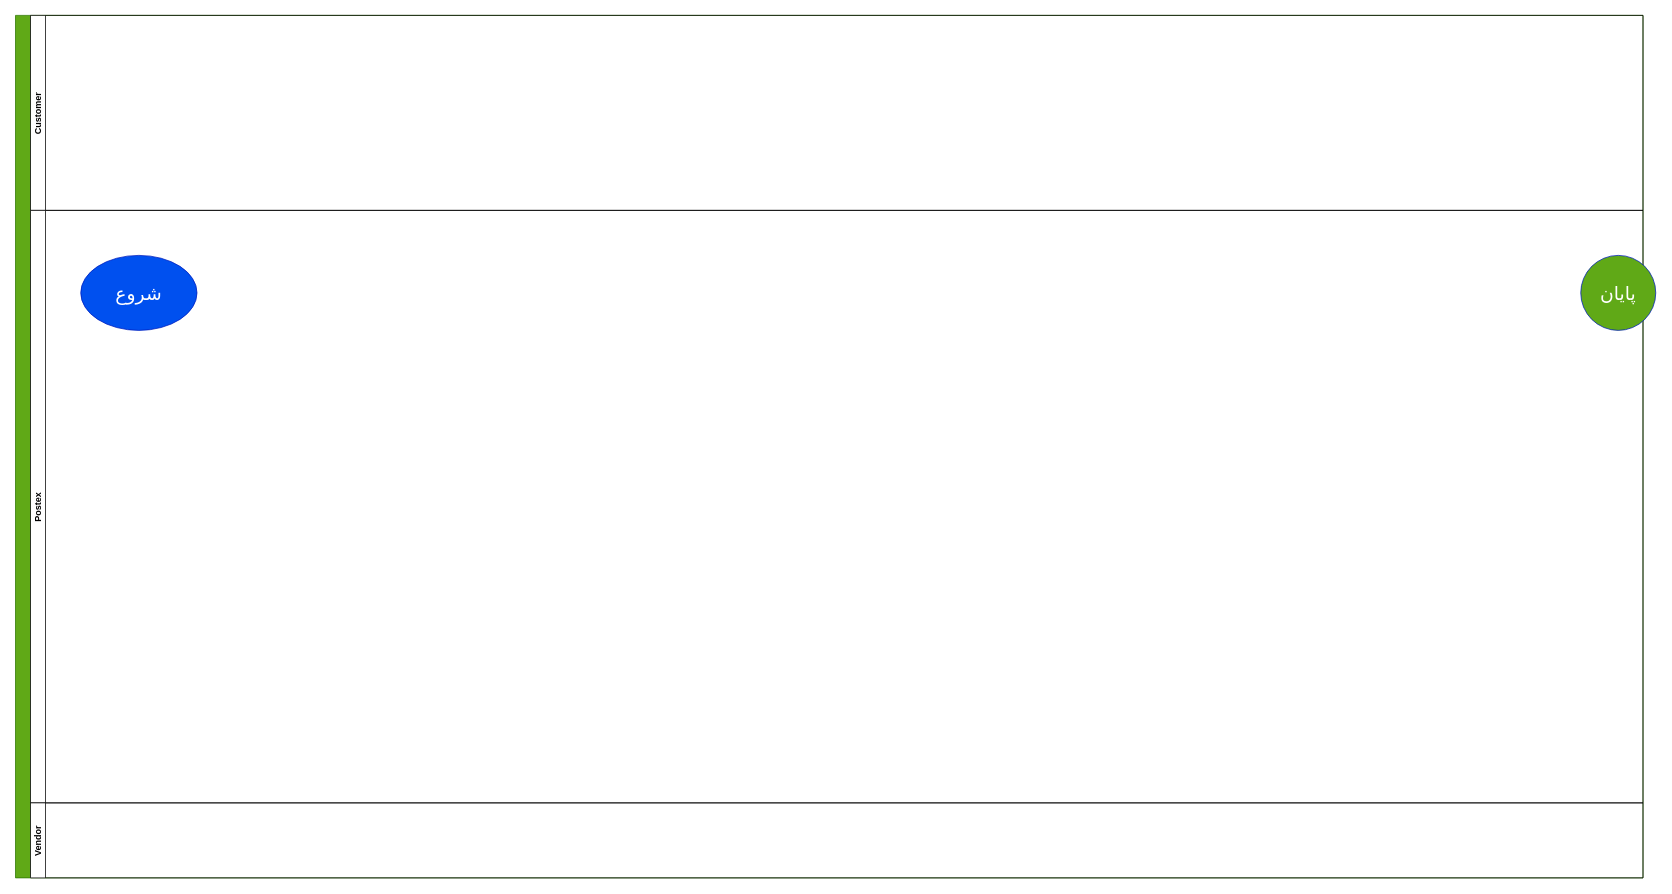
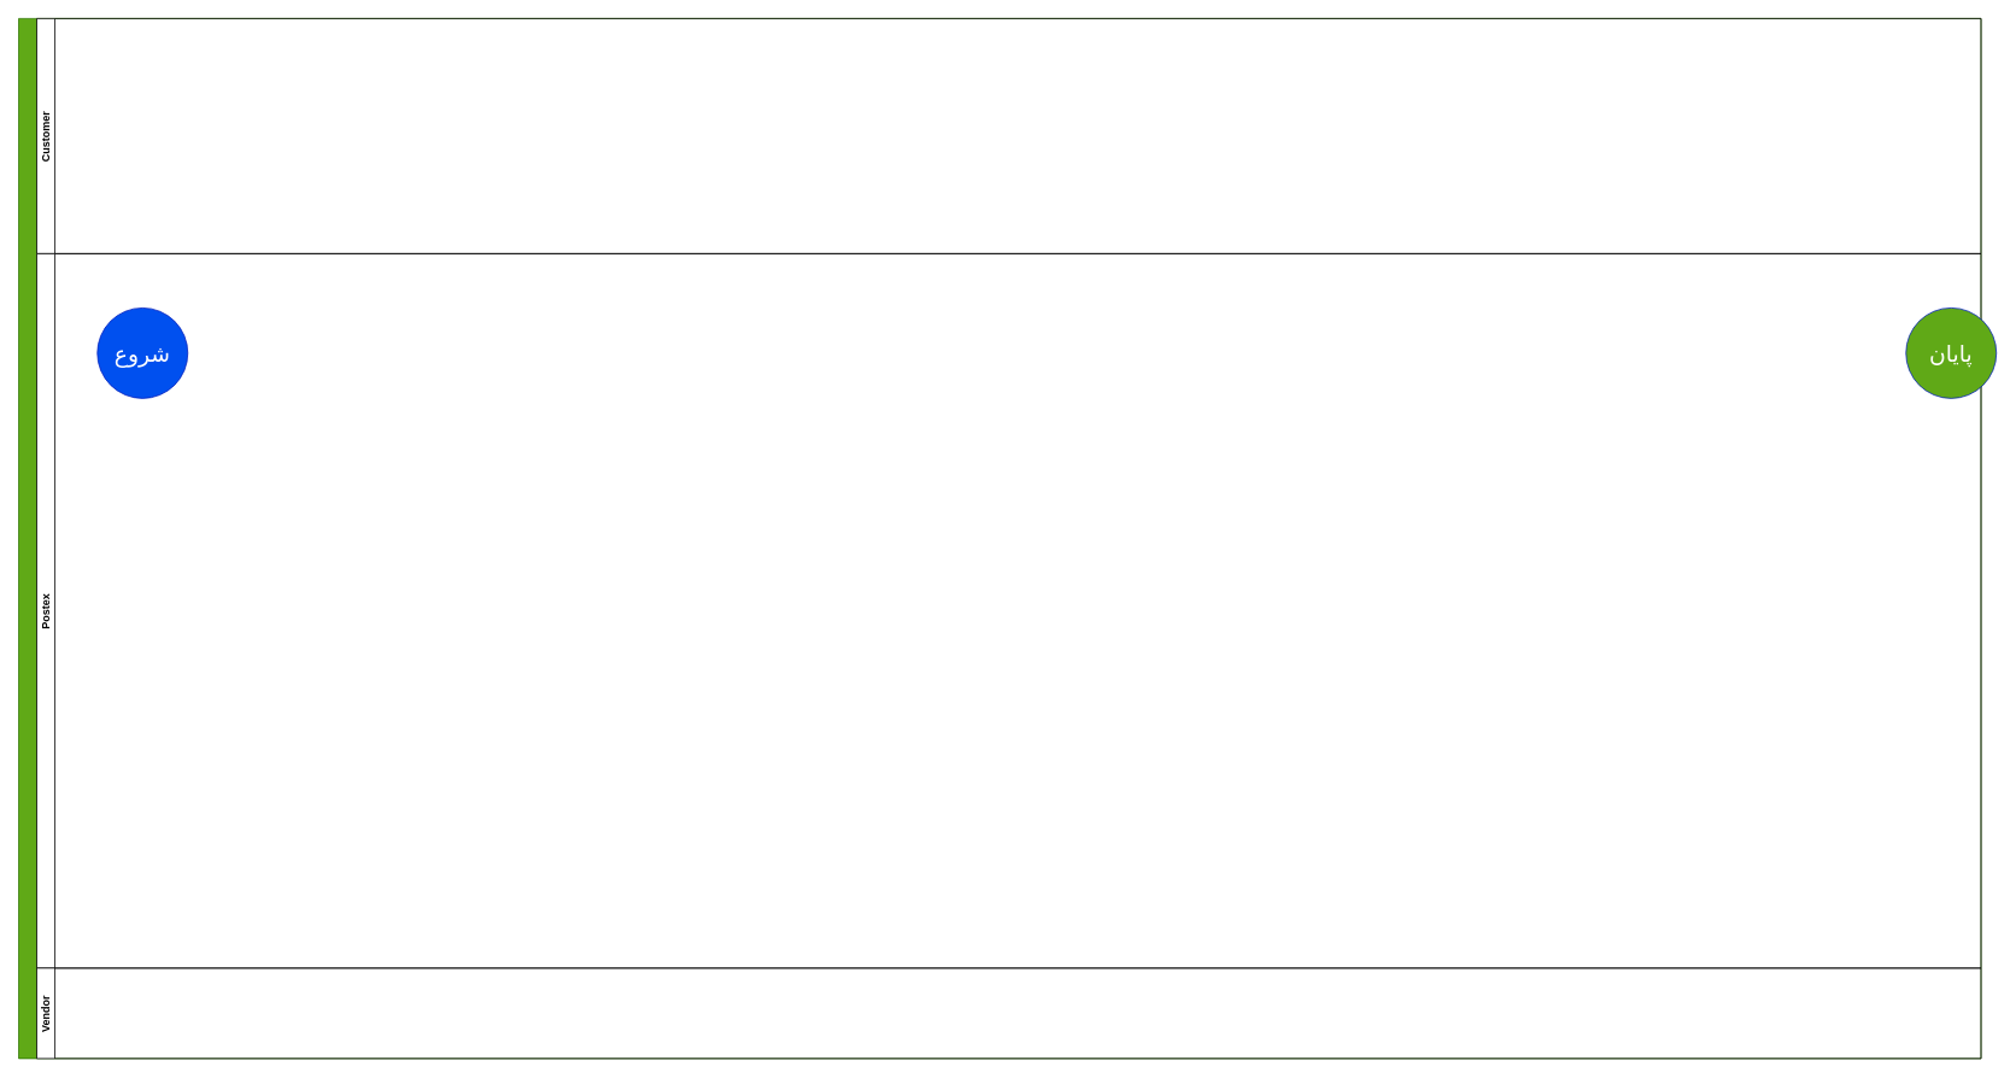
  <mxCell id="0" />
  <mxCell id="1" parent="0" />
  <mxCell id="2" value=" " style="swimlane;childLayout=stackLayout;resizeParent=1;resizeParentMax=0;horizontal=0;startSize=20;horizontalStack=0;fillColor=#60a917;strokeColor=#2D7600;fontColor=#ffffff;fontSize=13;" vertex="1" parent="1"><mxGeometry x="20" y="20" width="2170" height="1150" as="geometry" /></mxCell>
  <mxCell id="3" value="Customer" style="swimlane;startSize=20;horizontal=0;" vertex="1" parent="2"><mxGeometry x="20" width="2150" height="260" as="geometry" /></mxCell>
  <mxCell id="4" value="Postex" style="swimlane;startSize=20;horizontal=0;" vertex="1" parent="2"><mxGeometry x="20" y="260" width="2150" height="790" as="geometry" /></mxCell>
- <mxCell id="5" value="&lt;font style=&quot;font-size: 25px&quot;&gt;شروع&lt;/font&gt;" style="ellipse;whiteSpace=wrap;html=1;aspect=fixed;fillColor=#0050ef;strokeColor=#001DBC;fontColor=#ffffff;" vertex="1" parent="4"><mxGeometry x="67" y="60" width="155" height="100" as="geometry" /></mxCell>
+ <mxCell id="5" value="&lt;font style=&quot;font-size: 25px&quot;&gt;شروع&lt;/font&gt;" style="ellipse;whiteSpace=wrap;html=1;aspect=fixed;fillColor=#0050ef;strokeColor=#001DBC;fontColor=#ffffff;" vertex="1" parent="4"><mxGeometry x="67" y="60" width="100" height="100" as="geometry" /></mxCell>
  <mxCell id="6" value="&lt;font style=&quot;font-size: 25px&quot;&gt;پایان&lt;/font&gt;" style="ellipse;whiteSpace=wrap;html=1;aspect=fixed;fillColor=#60a917;strokeColor=#001DBC;fontColor=#ffffff;" vertex="1" parent="4"><mxGeometry x="2067" y="60" width="100" height="100" as="geometry" /></mxCell>
  <mxCell id="7" value="Vendor" style="swimlane;startSize=20;horizontal=0;" vertex="1" parent="2"><mxGeometry x="20" y="1050" width="2150" height="100" as="geometry" /></mxCell>
